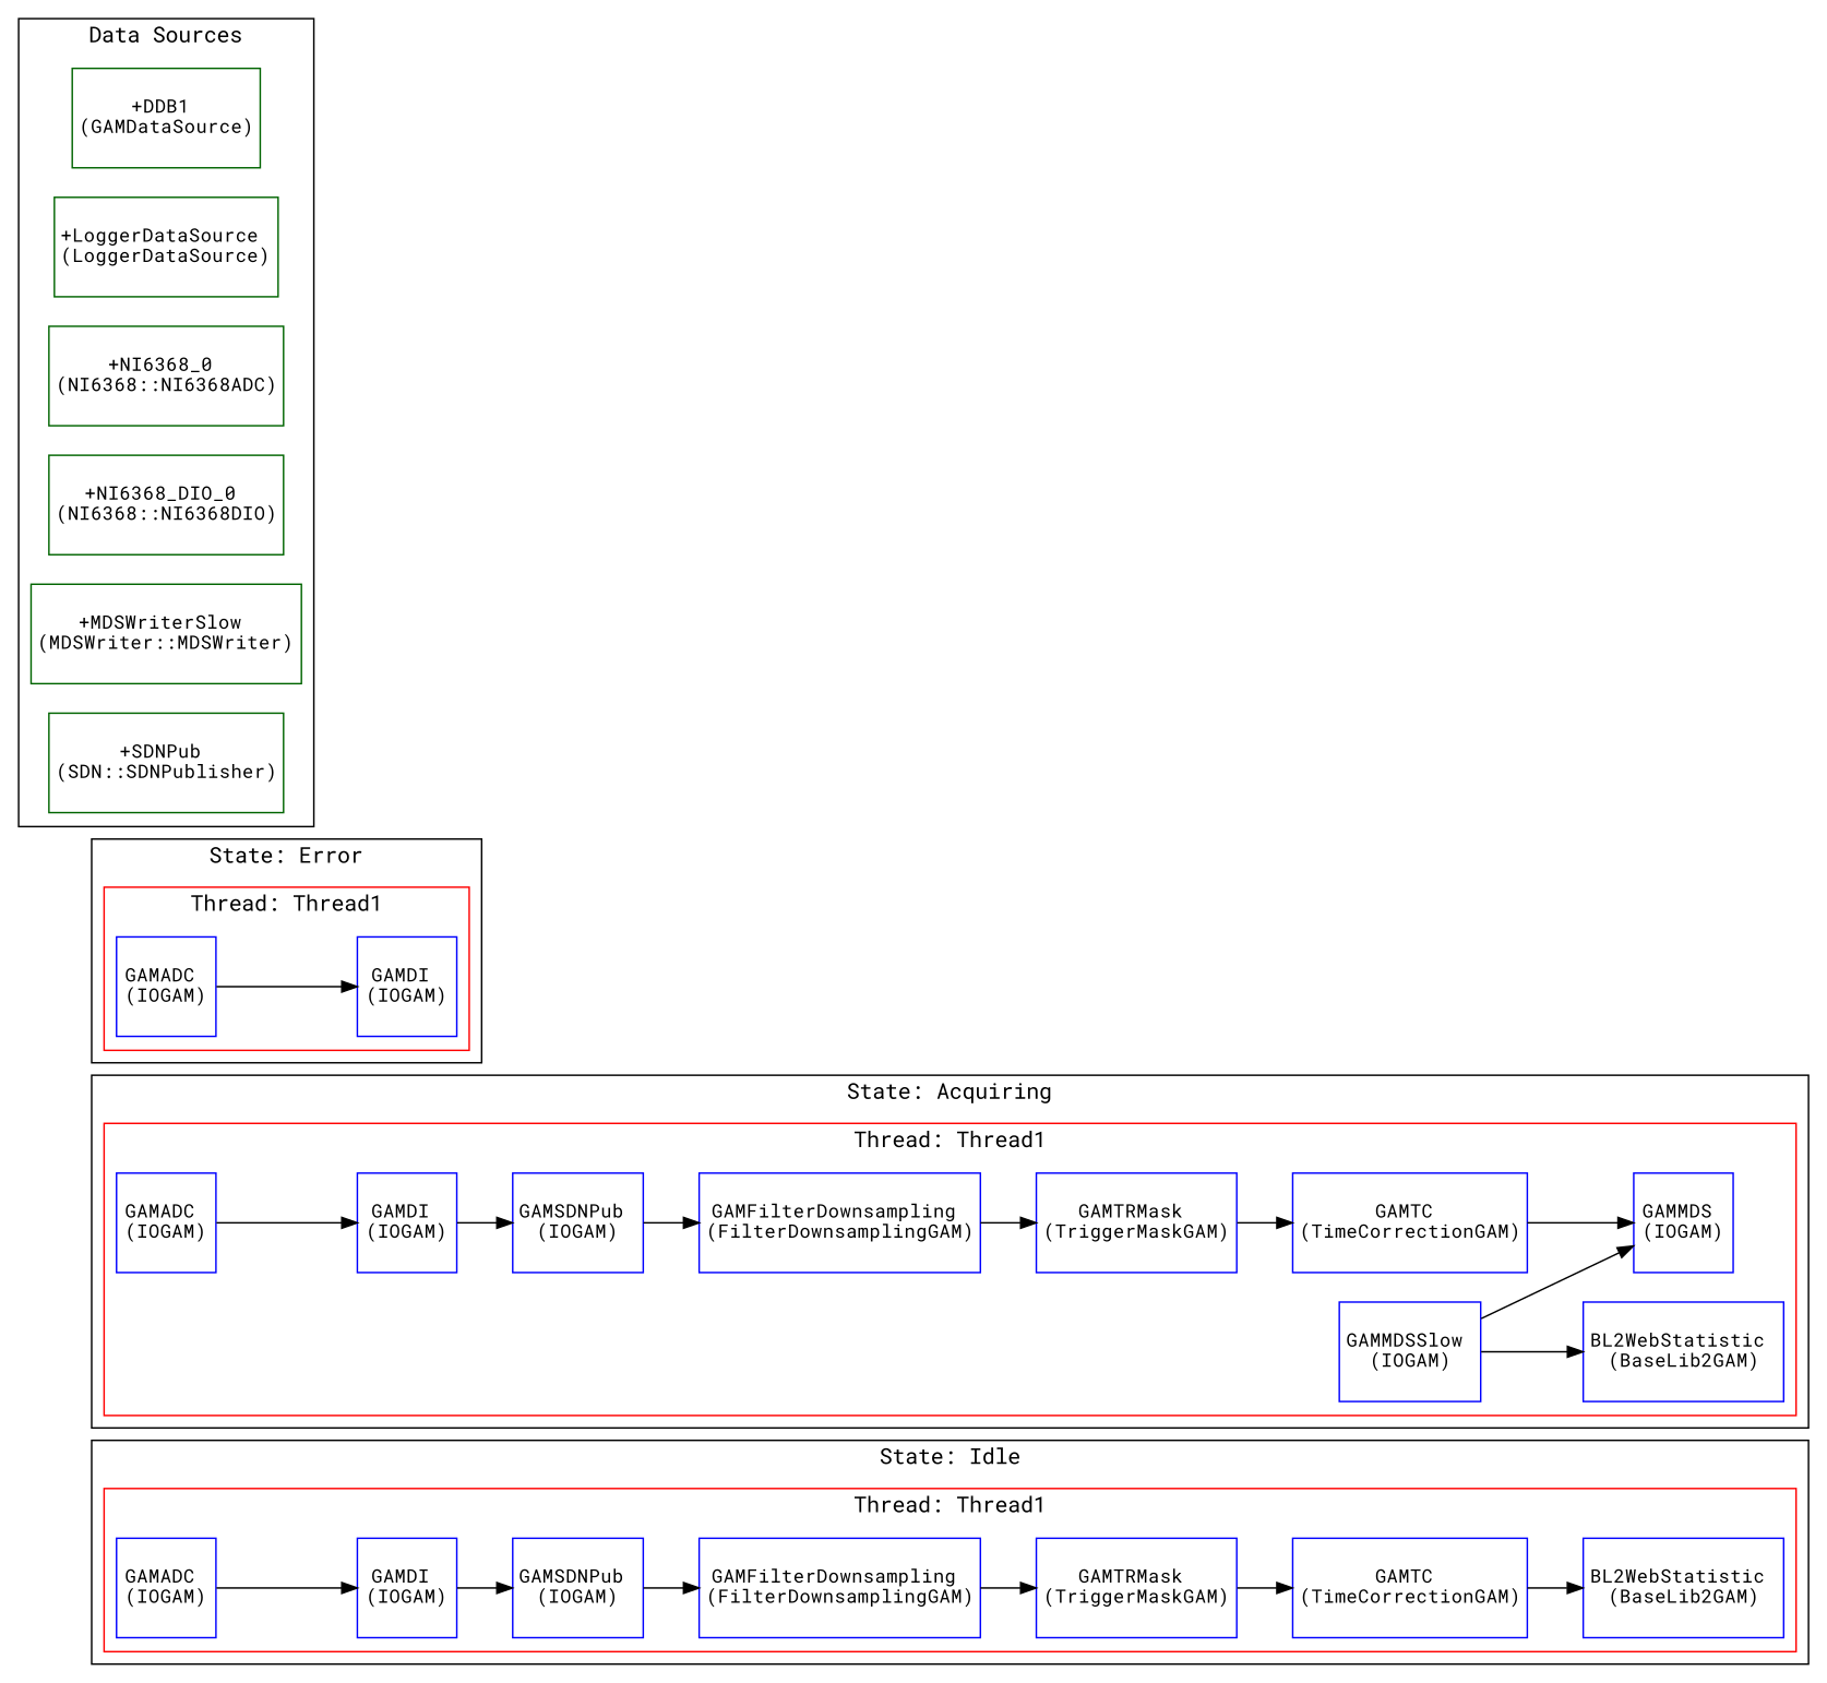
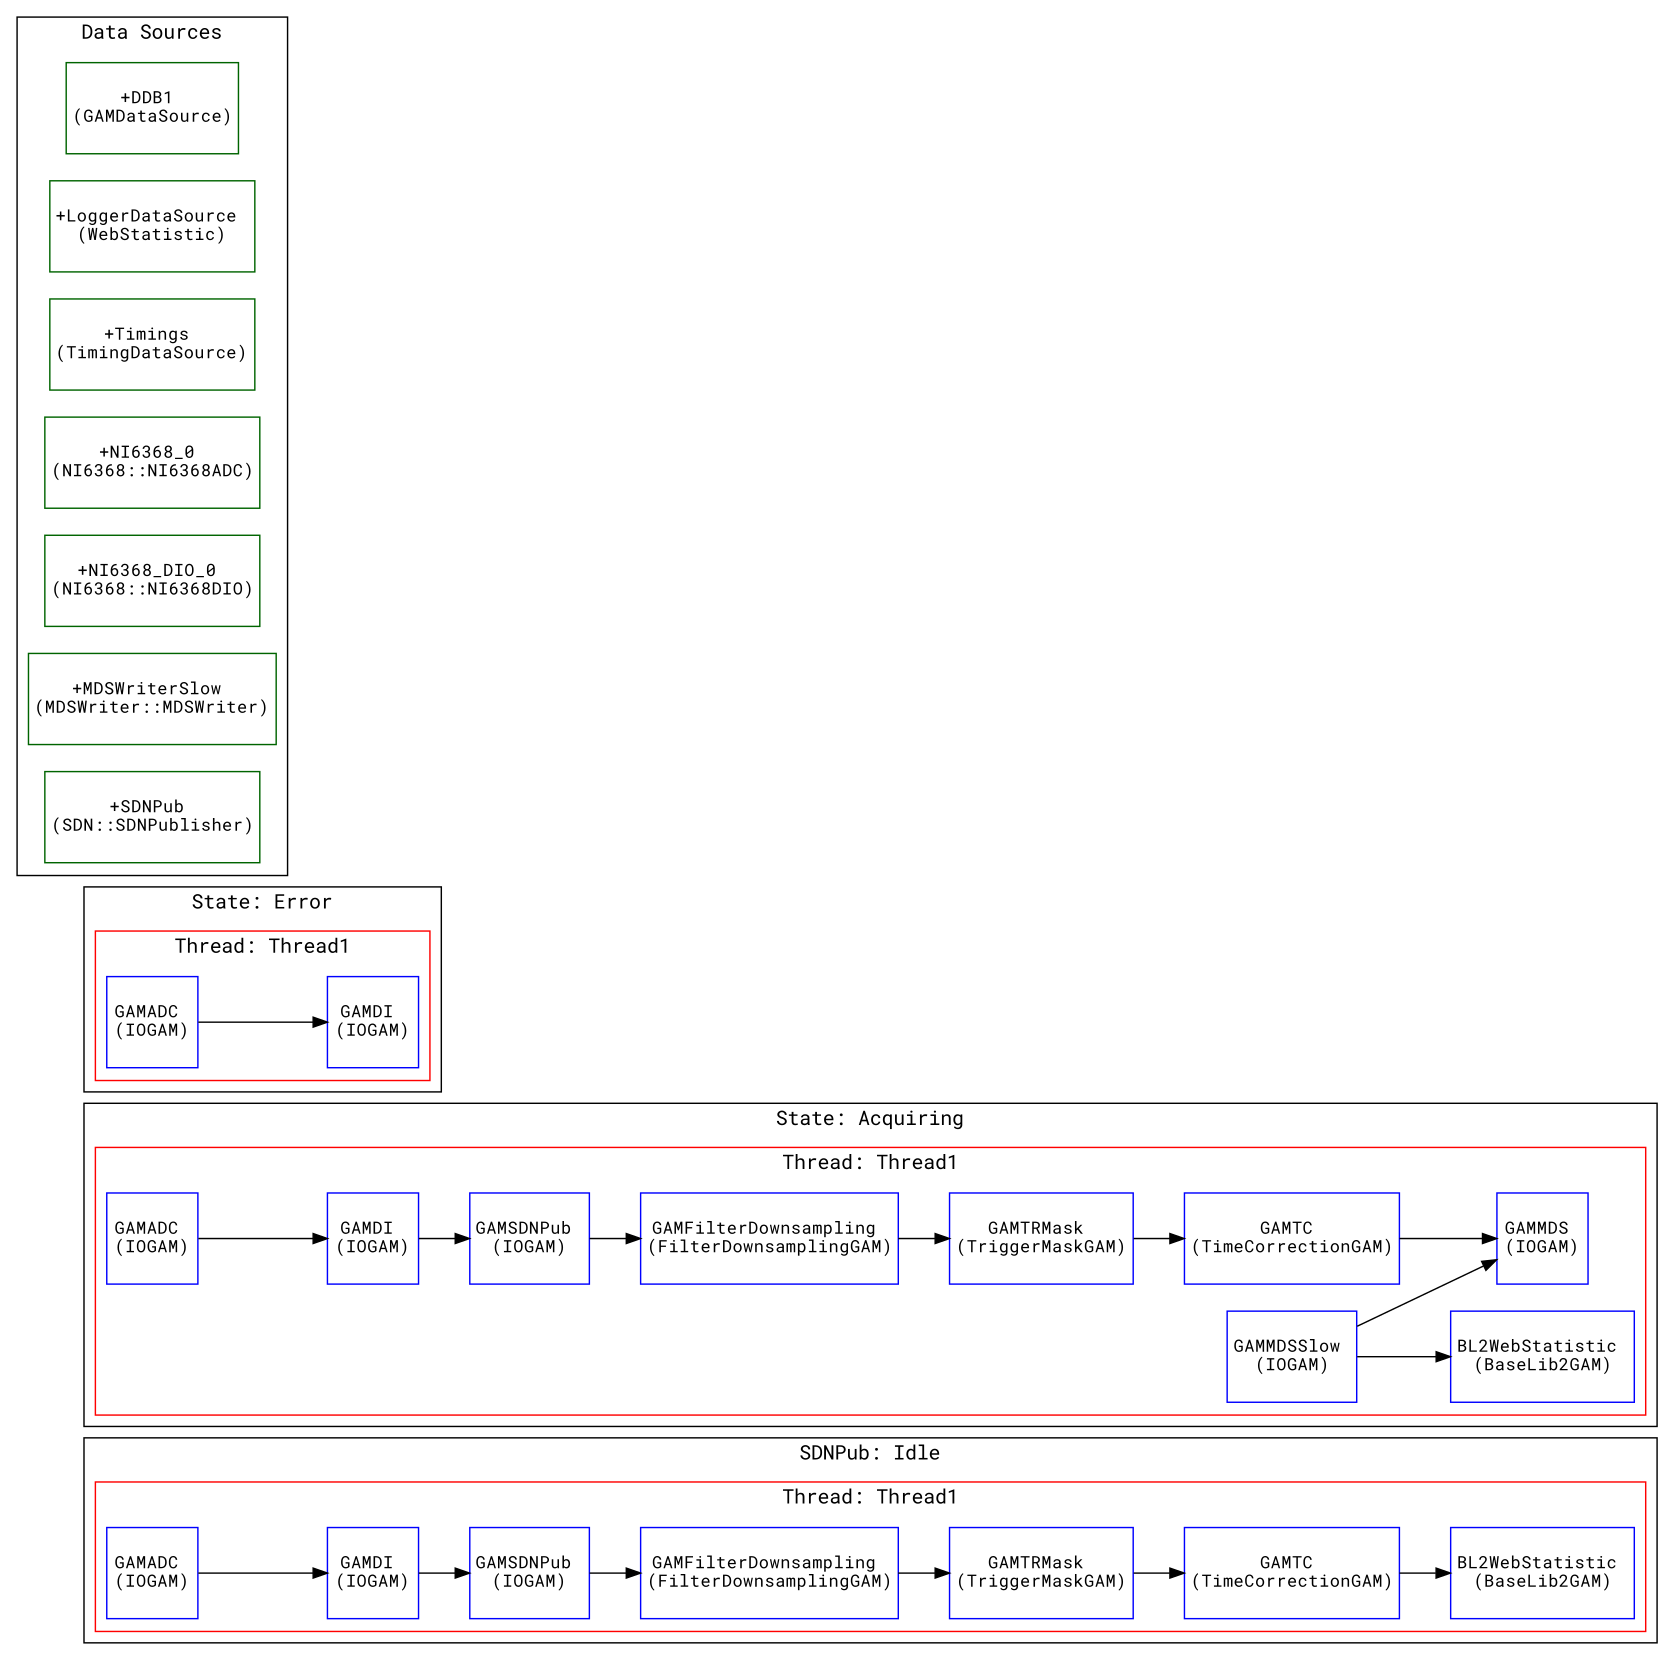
  digraph {
    concentrate=true
    fontname="Roboto Mono"
    rankdir=LR
    node [color=blue fillcolor=white fontname="Roboto Mono" margin=0 shape=record style=filled]
    edge [fontname="Roboto Mono"]
    n1 [label=<<TABLE border="0" cellborder="0"><TR><TD width="60" height="60"><font point-size="12">GAMADC <BR/>(IOGAM)</font></TD></TR></TABLE>>]
    n2 [label=<<TABLE border="0" cellborder="0"><TR><TD width="60" height="60"><font point-size="12">GAMDI <BR/>(IOGAM)</font></TD></TR></TABLE>>]
    n3 [label=<<TABLE border="0" cellborder="0"><TR><TD width="60" height="60"><font point-size="12">GAMSDNPub <BR/>(IOGAM)</font></TD></TR></TABLE>>]
    n4 [label=<<TABLE border="0" cellborder="0"><TR><TD width="60" height="60"><font point-size="12">GAMFilterDownsampling <BR/>(FilterDownsamplingGAM)</font></TD></TR></TABLE>>]
    n5 [label=<<TABLE border="0" cellborder="0"><TR><TD width="60" height="60"><font point-size="12">GAMTRMask <BR/>(TriggerMaskGAM)</font></TD></TR></TABLE>>]
    n6 [label=<<TABLE border="0" cellborder="0"><TR><TD width="60" height="60"><font point-size="12">GAMTC <BR/>(TimeCorrectionGAM)</font></TD></TR></TABLE>>]
    n7 [label=<<TABLE border="0" cellborder="0"><TR><TD width="60" height="60"><font point-size="12">BL2WebStatistic <BR/>(BaseLib2GAM)</font></TD></TR></TABLE>>]
    n8 [label=<<TABLE border="0" cellborder="0"><TR><TD width="60" height="60"><font point-size="12">GAMADC <BR/>(IOGAM)</font></TD></TR></TABLE>>]
    n9 [label=<<TABLE border="0" cellborder="0"><TR><TD width="60" height="60"><font point-size="12">GAMDI <BR/>(IOGAM)</font></TD></TR></TABLE>>]
    n10 [label=<<TABLE border="0" cellborder="0"><TR><TD width="60" height="60"><font point-size="12">GAMSDNPub <BR/>(IOGAM)</font></TD></TR></TABLE>>]
    n11 [label=<<TABLE border="0" cellborder="0"><TR><TD width="60" height="60"><font point-size="12">GAMFilterDownsampling <BR/>(FilterDownsamplingGAM)</font></TD></TR></TABLE>>]
    n12 [label=<<TABLE border="0" cellborder="0"><TR><TD width="60" height="60"><font point-size="12">GAMTRMask <BR/>(TriggerMaskGAM)</font></TD></TR></TABLE>>]
    n13 [label=<<TABLE border="0" cellborder="0"><TR><TD width="60" height="60"><font point-size="12">GAMTC <BR/>(TimeCorrectionGAM)</font></TD></TR></TABLE>>]
    n14 [label=<<TABLE border="0" cellborder="0"><TR><TD width="60" height="60"><font point-size="12">GAMMDS <BR/>(IOGAM)</font></TD></TR></TABLE>>]
    n15 [label=<<TABLE border="0" cellborder="0"><TR><TD width="60" height="60"><font point-size="12">GAMMDSSlow <BR/>(IOGAM)</font></TD></TR></TABLE>>]
    n16 [label=<<TABLE border="0" cellborder="0"><TR><TD width="60" height="60"><font point-size="12">BL2WebStatistic <BR/>(BaseLib2GAM)</font></TD></TR></TABLE>>]
    n17 [label=<<TABLE border="0" cellborder="0"><TR><TD width="60" height="60"><font point-size="12">GAMADC <BR/>(IOGAM)</font></TD></TR></TABLE>>]
    n18 [label=<<TABLE border="0" cellborder="0"><TR><TD width="60" height="60"><font point-size="12">GAMDI <BR/>(IOGAM)</font></TD></TR></TABLE>>]
    n19 [color=darkgreen label=<<TABLE border="0" cellborder="0"><TR><TD width="60" height="60"><font point-size="12">+DDB1 <BR/>(GAMDataSource)</font></TD></TR></TABLE>>]
-   n20 [color=darkgreen label=<<TABLE border="0" cellborder="0"><TR><TD width="60" height="60"><font point-size="12">+LoggerDataSource <BR/>(LoggerDataSource)</font></TD></TR></TABLE>>]
+   n20 [color=darkgreen label=<<TABLE border="0" cellborder="0"><TR><TD width="60" height="60"><font point-size="12">+LoggerDataSource <BR/>(WebStatistic)</font></TD></TR></TABLE>>]
+   n21 [color=darkgreen label=<<TABLE border="0" cellborder="0"><TR><TD width="60" height="60"><font point-size="12">+Timings <BR/>(TimingDataSource)</font></TD></TR></TABLE>>]
    n22 [color=darkgreen label=<<TABLE border="0" cellborder="0"><TR><TD width="60" height="60"><font point-size="12">+NI6368_0 <BR/>(NI6368::NI6368ADC)</font></TD></TR></TABLE>>]
    n23 [color=darkgreen label=<<TABLE border="0" cellborder="0"><TR><TD width="60" height="60"><font point-size="12">+NI6368_DIO_0 <BR/>(NI6368::NI6368DIO)</font></TD></TR></TABLE>>]
    n24 [color=darkgreen label=<<TABLE border="0" cellborder="0"><TR><TD width="60" height="60"><font point-size="12">+MDSWriterSlow <BR/>(MDSWriter::MDSWriter)</font></TD></TR></TABLE>>]
    n25 [color=darkgreen label=<<TABLE border="0" cellborder="0"><TR><TD width="60" height="60"><font point-size="12">+SDNPub <BR/>(SDN::SDNPublisher)</font></TD></TR></TABLE>>]
    subgraph cluster_1 {
-     label="State: Idle"
+     label="SDNPub: Idle"
      subgraph cluster_2 {
        color=red
        label="Thread: Thread1"
        n1
        n2
        n3
        n4
        n5
        n6
        n7
      }
    }
    subgraph cluster_3 {
      label="State: Acquiring"
      subgraph cluster_4 {
        color=red
        label="Thread: Thread1"
        n8
        n9
        n10
        n11
        n12
        n13
        n14
        n15
        n16
      }
    }
    subgraph cluster_5 {
      label="State: Error"
      subgraph cluster_6 {
        color=red
        label="Thread: Thread1"
        n17
        n18
      }
    }
    subgraph cluster_7 {
      label="Data Sources"
      n19
      n20
+     n21
      n22
      n23
      n24
      n25
    }
    n1 -> n2
    n2 -> n3
    n3 -> n4
    n4 -> n5
    n5 -> n6
    n6 -> n7
    n8 -> n9
    n9 -> n10
    n10 -> n11
    n11 -> n12
    n12 -> n13
    n13 -> n14
    n15 -> n14
    n15 -> n16
    n17 -> n18
  }
